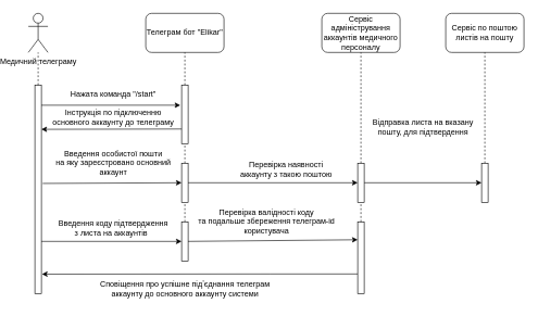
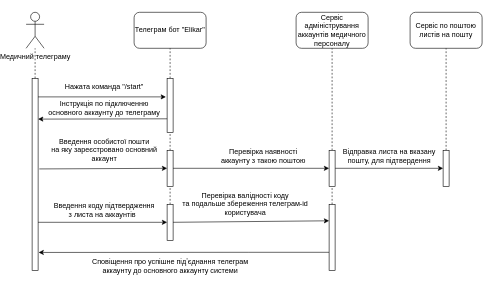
  <mxCell id="0" />
  <mxCell id="1" parent="0" />
  <mxCell id="2" value="Медичний телеграму" style="shape=umlActor;verticalLabelPosition=bottom;verticalAlign=top;html=1;outlineConnect=0;" vertex="1" parent="1"><mxGeometry x="20" y="20" width="30" height="60" as="geometry" /></mxCell>
  <mxCell id="3" value="" style="rounded=0;whiteSpace=wrap;html=1;" vertex="1" parent="1"><mxGeometry x="30" y="130" width="10" height="320" as="geometry" /></mxCell>
  <mxCell id="4" value="" style="endArrow=none;dashed=1;html=1;rounded=0;exitX=0.5;exitY=0;exitDx=0;exitDy=0;" edge="1" parent="1" source="3" target="2"><mxGeometry width="50" height="50" relative="1" as="geometry"><mxPoint x="-40" y="230" as="sourcePoint" /><mxPoint x="10" y="180" as="targetPoint" /></mxGeometry></mxCell>
  <mxCell id="5" value="Телеграм бот &quot;Elikar&quot;" style="rounded=1;whiteSpace=wrap;html=1;" vertex="1" parent="1"><mxGeometry x="200" y="20" width="120" height="60" as="geometry" /></mxCell>
  <mxCell id="6" value="" style="endArrow=none;dashed=1;html=1;rounded=0;entryX=0.5;entryY=1;entryDx=0;entryDy=0;" edge="1" parent="1" target="5"><mxGeometry width="50" height="50" relative="1" as="geometry"><mxPoint x="260" y="130" as="sourcePoint" /><mxPoint x="360" y="250" as="targetPoint" /></mxGeometry></mxCell>
  <mxCell id="7" value="" style="rounded=0;whiteSpace=wrap;html=1;" vertex="1" parent="1"><mxGeometry x="255" y="130" width="10" height="90" as="geometry" /></mxCell>
  <mxCell id="8" value="" style="endArrow=classic;html=1;rounded=0;entryX=-0.2;entryY=0.344;entryDx=0;entryDy=0;entryPerimeter=0;" edge="1" parent="1" target="7"><mxGeometry width="50" height="50" relative="1" as="geometry"><mxPoint x="40" y="161" as="sourcePoint" /><mxPoint x="130" y="170" as="targetPoint" /></mxGeometry></mxCell>
  <mxCell id="9" value="Нажата команда &quot;/start&quot;" style="text;html=1;align=center;verticalAlign=middle;resizable=0;points=[];autosize=1;strokeColor=none;fillColor=none;" vertex="1" parent="1"><mxGeometry x="70" y="130" width="160" height="30" as="geometry" /></mxCell>
  <mxCell id="10" value="" style="endArrow=classic;html=1;rounded=0;exitX=0;exitY=0.75;exitDx=0;exitDy=0;" edge="1" parent="1" source="7"><mxGeometry width="50" height="50" relative="1" as="geometry"><mxPoint x="110" y="300" as="sourcePoint" /><mxPoint x="40" y="198" as="targetPoint" /></mxGeometry></mxCell>
  <mxCell id="11" value="Інструкція по підключенню&lt;br&gt;основного аккаунту до телеграму" style="text;html=1;align=center;verticalAlign=middle;resizable=0;points=[];autosize=1;strokeColor=none;fillColor=none;" vertex="1" parent="1"><mxGeometry x="45" y="160" width="210" height="40" as="geometry" /></mxCell>
  <mxCell id="12" value="" style="endArrow=none;dashed=1;html=1;rounded=0;entryX=0.5;entryY=1;entryDx=0;entryDy=0;" edge="1" parent="1" target="7"><mxGeometry width="50" height="50" relative="1" as="geometry"><mxPoint x="260" y="250" as="sourcePoint" /><mxPoint x="280" y="270" as="targetPoint" /></mxGeometry></mxCell>
  <mxCell id="13" value="" style="rounded=0;whiteSpace=wrap;html=1;" vertex="1" parent="1"><mxGeometry x="255" y="250" width="10" height="60" as="geometry" /></mxCell>
  <mxCell id="14" value="" style="endArrow=classic;html=1;rounded=0;exitX=1.2;exitY=0.472;exitDx=0;exitDy=0;exitPerimeter=0;entryX=0;entryY=0.5;entryDx=0;entryDy=0;" edge="1" parent="1" source="3" target="13"><mxGeometry width="50" height="50" relative="1" as="geometry"><mxPoint x="50" y="290" as="sourcePoint" /><mxPoint x="100" y="240" as="targetPoint" /></mxGeometry></mxCell>
  <mxCell id="15" value="Введення особистої пошти&lt;br&gt;на яку зареєстровано основний&lt;br&gt;аккаунт" style="text;html=1;align=center;verticalAlign=middle;resizable=0;points=[];autosize=1;strokeColor=none;fillColor=none;" vertex="1" parent="1"><mxGeometry x="50" y="220" width="200" height="60" as="geometry" /></mxCell>
  <mxCell id="16" value="Сервіс по поштою листів на пошту" style="rounded=1;whiteSpace=wrap;html=1;" vertex="1" parent="1"><mxGeometry x="660" y="20" width="120" height="60" as="geometry" /></mxCell>
  <mxCell id="17" value="" style="endArrow=none;dashed=1;html=1;rounded=0;entryX=0.5;entryY=1;entryDx=0;entryDy=0;exitX=0.5;exitY=0;exitDx=0;exitDy=0;" edge="1" parent="1" source="18" target="16"><mxGeometry width="50" height="50" relative="1" as="geometry"><mxPoint x="720" y="130" as="sourcePoint" /><mxPoint x="530" y="230" as="targetPoint" /></mxGeometry></mxCell>
  <mxCell id="18" value="" style="rounded=0;whiteSpace=wrap;html=1;" vertex="1" parent="1"><mxGeometry x="715" y="250" width="10" height="60" as="geometry" /></mxCell>
  <mxCell id="19" value="Сервіс адміністрування аккаунтів медичного персоналу" style="rounded=1;whiteSpace=wrap;html=1;" vertex="1" parent="1"><mxGeometry x="470" y="20" width="120" height="60" as="geometry" /></mxCell>
  <mxCell id="20" value="" style="endArrow=none;dashed=1;html=1;rounded=0;entryX=0.5;entryY=1;entryDx=0;entryDy=0;exitX=0.5;exitY=0;exitDx=0;exitDy=0;" edge="1" parent="1" source="23" target="19"><mxGeometry width="50" height="50" relative="1" as="geometry"><mxPoint x="530" y="240" as="sourcePoint" /><mxPoint x="400" y="280" as="targetPoint" /></mxGeometry></mxCell>
  <mxCell id="21" value="" style="edgeStyle=orthogonalEdgeStyle;rounded=0;orthogonalLoop=1;jettySize=auto;html=1;entryX=0;entryY=0.5;entryDx=0;entryDy=0;" edge="1" parent="1" source="13" target="23"><mxGeometry relative="1" as="geometry"><mxPoint x="265" y="280" as="sourcePoint" /><mxPoint x="575" y="280" as="targetPoint" /></mxGeometry></mxCell>
  <mxCell id="22" style="edgeStyle=orthogonalEdgeStyle;rounded=0;orthogonalLoop=1;jettySize=auto;html=1;entryX=0;entryY=0.5;entryDx=0;entryDy=0;" edge="1" parent="1" source="23" target="18"><mxGeometry relative="1" as="geometry" /></mxCell>
  <mxCell id="23" value="" style="rounded=0;whiteSpace=wrap;html=1;" vertex="1" parent="1"><mxGeometry x="525" y="250" width="10" height="60" as="geometry" /></mxCell>
  <mxCell id="24" value="Перевірка наявності &lt;br&gt;аккаунту з такою поштою" style="text;html=1;align=center;verticalAlign=middle;resizable=0;points=[];autosize=1;strokeColor=none;fillColor=none;" vertex="1" parent="1"><mxGeometry x="330" y="240" width="170" height="40" as="geometry" /></mxCell>
- <mxCell id="25" value="Відправка листа на вказану &lt;br&gt;пошту,&amp;nbsp;для підтвердення" style="text;html=1;align=center;verticalAlign=middle;resizable=0;points=[];autosize=1;strokeColor=none;fillColor=none;" vertex="1" parent="1"><mxGeometry x="535" y="175" width="180" height="40" as="geometry" /></mxCell>
+ <mxCell id="25" value="Відправка листа на вказану &lt;br&gt;пошту,&amp;nbsp;для підтвердення" style="text;html=1;align=center;verticalAlign=middle;resizable=0;points=[];autosize=1;strokeColor=none;fillColor=none;" vertex="1" parent="1"><mxGeometry x="535" y="240" width="180" height="40" as="geometry" /></mxCell>
  <mxCell id="26" value="" style="endArrow=none;dashed=1;html=1;rounded=0;entryX=0.5;entryY=1;entryDx=0;entryDy=0;" edge="1" parent="1" target="13"><mxGeometry width="50" height="50" relative="1" as="geometry"><mxPoint x="260" y="340" as="sourcePoint" /><mxPoint x="200" y="300" as="targetPoint" /></mxGeometry></mxCell>
  <mxCell id="27" value="" style="rounded=0;whiteSpace=wrap;html=1;" vertex="1" parent="1"><mxGeometry x="255" y="340" width="10" height="60" as="geometry" /></mxCell>
  <mxCell id="28" value="" style="endArrow=classic;html=1;rounded=0;exitX=1;exitY=0.75;exitDx=0;exitDy=0;entryX=0;entryY=0.5;entryDx=0;entryDy=0;" edge="1" parent="1" source="3" target="27"><mxGeometry width="50" height="50" relative="1" as="geometry"><mxPoint x="110" y="390" as="sourcePoint" /><mxPoint x="160" y="340" as="targetPoint" /></mxGeometry></mxCell>
  <mxCell id="29" value="Введення коду підтвердження &lt;br&gt;з листа на аккаунтів &amp;nbsp;" style="text;html=1;align=center;verticalAlign=middle;resizable=0;points=[];autosize=1;strokeColor=none;fillColor=none;" vertex="1" parent="1"><mxGeometry x="50" y="330" width="200" height="40" as="geometry" /></mxCell>
  <mxCell id="30" style="edgeStyle=orthogonalEdgeStyle;rounded=0;orthogonalLoop=1;jettySize=auto;html=1;entryX=1.083;entryY=0.907;entryDx=0;entryDy=0;entryPerimeter=0;" edge="1" parent="1" source="31" target="3"><mxGeometry relative="1" as="geometry"><Array as="points"><mxPoint x="390" y="420" /><mxPoint x="390" y="420" /></Array></mxGeometry></mxCell>
  <mxCell id="31" value="" style="rounded=0;whiteSpace=wrap;html=1;" vertex="1" parent="1"><mxGeometry x="525" y="340" width="10" height="110" as="geometry" /></mxCell>
  <mxCell id="32" value="" style="endArrow=none;dashed=1;html=1;rounded=0;entryX=0.5;entryY=1;entryDx=0;entryDy=0;exitX=0.5;exitY=0;exitDx=0;exitDy=0;" edge="1" parent="1" source="31" target="23"><mxGeometry width="50" height="50" relative="1" as="geometry"><mxPoint x="350" y="350" as="sourcePoint" /><mxPoint x="350" y="320" as="targetPoint" /></mxGeometry></mxCell>
  <mxCell id="33" value="" style="endArrow=classic;html=1;rounded=0;exitX=1;exitY=0.5;exitDx=0;exitDy=0;entryX=0;entryY=0.25;entryDx=0;entryDy=0;" edge="1" parent="1" source="27" target="31"><mxGeometry width="50" height="50" relative="1" as="geometry"><mxPoint x="310" y="400" as="sourcePoint" /><mxPoint x="527" y="373" as="targetPoint" /></mxGeometry></mxCell>
  <mxCell id="34" value="Перевірка валідності коду&lt;br&gt;та подальше збереження телеграм-id&lt;br&gt;користувача" style="text;html=1;align=center;verticalAlign=middle;resizable=0;points=[];autosize=1;strokeColor=none;fillColor=none;" vertex="1" parent="1"><mxGeometry x="265" y="310" width="240" height="60" as="geometry" /></mxCell>
  <mxCell id="35" value="Сповіщення про успішне підʼєднання телеграм&lt;br&gt;аккаунту до основного аккаунту системи" style="text;html=1;align=center;verticalAlign=middle;resizable=0;points=[];autosize=1;strokeColor=none;fillColor=none;" vertex="1" parent="1"><mxGeometry x="115" y="423" width="290" height="40" as="geometry" /></mxCell>
